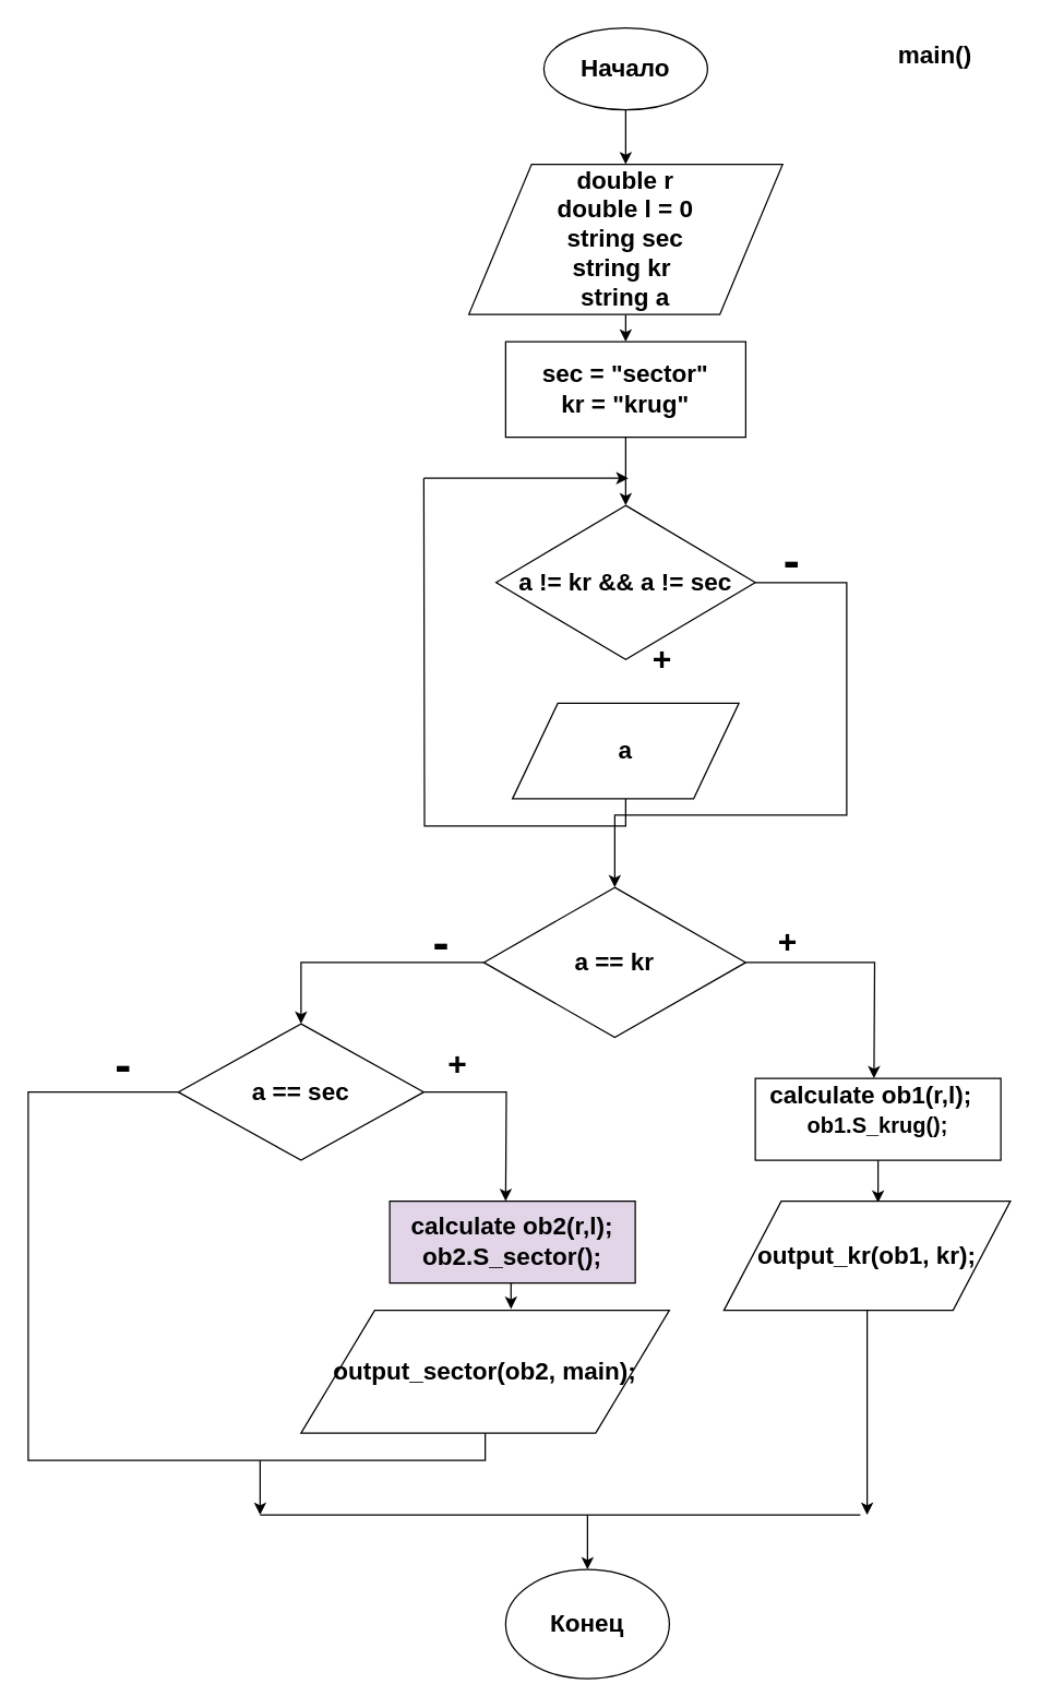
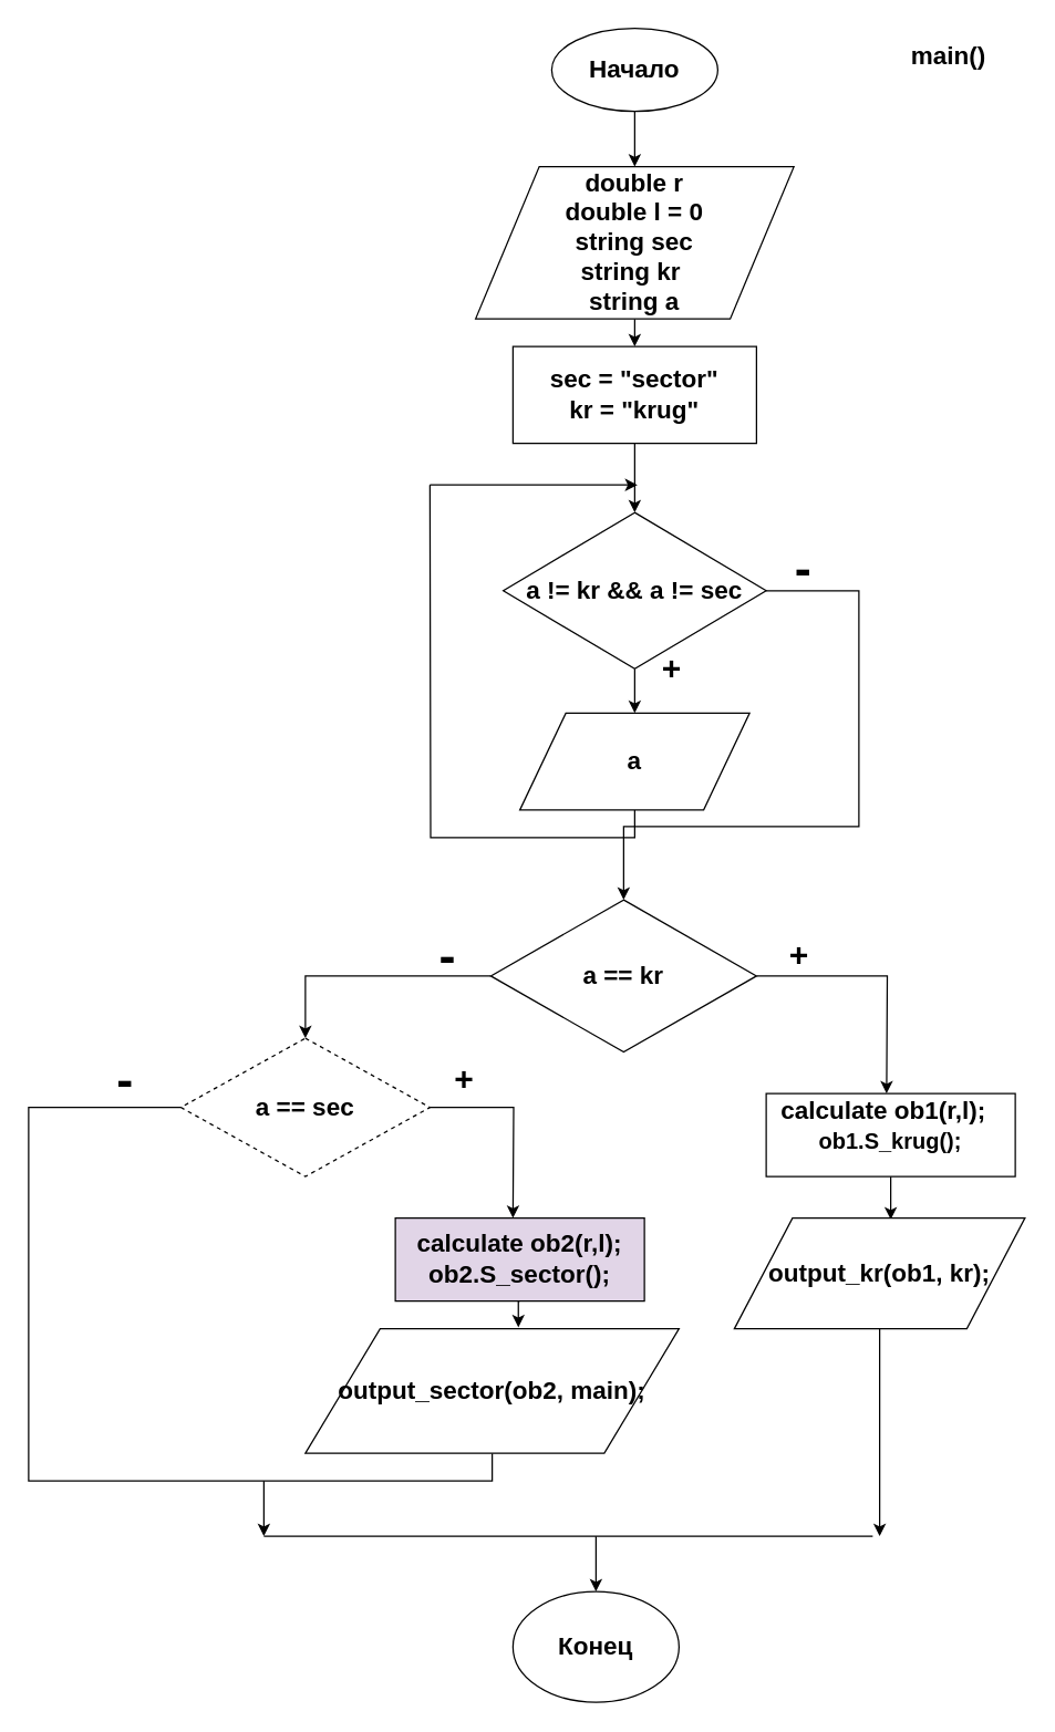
  <mxCell id="0" />
  <mxCell id="1" parent="0" />
  <mxCell id="2" style="edgeStyle=orthogonalEdgeStyle;rounded=0;orthogonalLoop=1;jettySize=auto;html=1;exitX=0.5;exitY=1;exitDx=0;exitDy=0;" edge="1" parent="1" source="3" target="5"><mxGeometry relative="1" as="geometry" /></mxCell>
  <mxCell id="3" value="&lt;b&gt;&lt;font style=&quot;font-size: 18px&quot;&gt;Начало&lt;/font&gt;&lt;/b&gt;" style="ellipse;whiteSpace=wrap;html=1;" vertex="1" parent="1"><mxGeometry x="398" y="20" width="120" height="60" as="geometry" /></mxCell>
  <mxCell id="4" style="edgeStyle=orthogonalEdgeStyle;rounded=0;orthogonalLoop=1;jettySize=auto;html=1;exitX=0.5;exitY=1;exitDx=0;exitDy=0;entryX=0.5;entryY=0;entryDx=0;entryDy=0;" edge="1" parent="1" source="5" target="7"><mxGeometry relative="1" as="geometry" /></mxCell>
  <mxCell id="5" value="&lt;font&gt;&lt;b&gt;&lt;font style=&quot;font-size: 18px&quot;&gt;double r&lt;br&gt;double l = 0&lt;br&gt;string sec&lt;br&gt;string kr&amp;nbsp;&lt;br&gt;string a&lt;/font&gt;&lt;/b&gt;&lt;br&gt;&lt;/font&gt;" style="shape=parallelogram;perimeter=parallelogramPerimeter;whiteSpace=wrap;html=1;" vertex="1" parent="1"><mxGeometry x="343" y="120" width="230" height="110" as="geometry" /></mxCell>
  <mxCell id="6" style="edgeStyle=orthogonalEdgeStyle;rounded=0;orthogonalLoop=1;jettySize=auto;html=1;exitX=0.5;exitY=1;exitDx=0;exitDy=0;" edge="1" parent="1" source="7" target="10"><mxGeometry relative="1" as="geometry" /></mxCell>
  <mxCell id="7" value="&lt;font style=&quot;font-size: 18px&quot;&gt;&lt;b&gt;sec = &quot;sector&quot;&lt;br&gt;kr = &quot;krug&quot;&lt;/b&gt;&lt;/font&gt;" style="rounded=0;whiteSpace=wrap;html=1;" vertex="1" parent="1"><mxGeometry x="370" y="250" width="176" height="70" as="geometry" /></mxCell>
+ <mxCell id="8" style="edgeStyle=orthogonalEdgeStyle;rounded=0;orthogonalLoop=1;jettySize=auto;html=1;exitX=0.5;exitY=1;exitDx=0;exitDy=0;entryX=0.5;entryY=0;entryDx=0;entryDy=0;" edge="1" parent="1" source="10" target="12"><mxGeometry relative="1" as="geometry" /></mxCell>
  <mxCell id="9" style="edgeStyle=orthogonalEdgeStyle;rounded=0;orthogonalLoop=1;jettySize=auto;html=1;exitX=1;exitY=0.5;exitDx=0;exitDy=0;endArrow=classic;endFill=1;" edge="1" parent="1" source="10"><mxGeometry relative="1" as="geometry"><mxPoint x="450" y="650" as="targetPoint" /><Array as="points"><mxPoint x="620" y="427" /><mxPoint x="620" y="597" /><mxPoint x="450" y="597" /></Array></mxGeometry></mxCell>
  <mxCell id="10" value="&lt;b&gt;&lt;font style=&quot;font-size: 18px&quot;&gt;a != kr &amp;amp;&amp;amp; a != sec&lt;/font&gt;&lt;/b&gt;" style="rhombus;whiteSpace=wrap;html=1;" vertex="1" parent="1"><mxGeometry x="363" y="370" width="190" height="113" as="geometry" /></mxCell>
  <mxCell id="11" style="edgeStyle=orthogonalEdgeStyle;rounded=0;orthogonalLoop=1;jettySize=auto;html=1;exitX=0.5;exitY=1;exitDx=0;exitDy=0;endArrow=none;endFill=0;" edge="1" parent="1" source="12"><mxGeometry relative="1" as="geometry"><mxPoint x="310" y="350" as="targetPoint" /></mxGeometry></mxCell>
  <mxCell id="12" value="&lt;b&gt;&lt;font style=&quot;font-size: 18px&quot;&gt;a&lt;/font&gt;&lt;/b&gt;" style="shape=parallelogram;perimeter=parallelogramPerimeter;whiteSpace=wrap;html=1;" vertex="1" parent="1"><mxGeometry x="375" y="515" width="166" height="70" as="geometry" /></mxCell>
  <mxCell id="13" value="" style="endArrow=classic;html=1;" edge="1" parent="1"><mxGeometry width="50" height="50" relative="1" as="geometry"><mxPoint x="310" y="350" as="sourcePoint" /><mxPoint x="460" y="350" as="targetPoint" /></mxGeometry></mxCell>
  <mxCell id="14" style="edgeStyle=orthogonalEdgeStyle;rounded=0;orthogonalLoop=1;jettySize=auto;html=1;exitX=1;exitY=0.5;exitDx=0;exitDy=0;endArrow=classic;endFill=1;" edge="1" parent="1" source="16"><mxGeometry relative="1" as="geometry"><mxPoint x="640" y="790" as="targetPoint" /></mxGeometry></mxCell>
  <mxCell id="15" style="edgeStyle=orthogonalEdgeStyle;rounded=0;orthogonalLoop=1;jettySize=auto;html=1;exitX=0;exitY=0.5;exitDx=0;exitDy=0;entryX=0.5;entryY=0;entryDx=0;entryDy=0;endArrow=classic;endFill=1;" edge="1" parent="1" source="16" target="21"><mxGeometry relative="1" as="geometry" /></mxCell>
  <mxCell id="16" value="&lt;font style=&quot;font-size: 18px&quot;&gt;&lt;b&gt;a == kr&lt;/b&gt;&lt;/font&gt;" style="rhombus;whiteSpace=wrap;html=1;" vertex="1" parent="1"><mxGeometry x="354" y="650" width="192" height="110" as="geometry" /></mxCell>
  <mxCell id="17" style="edgeStyle=orthogonalEdgeStyle;rounded=0;orthogonalLoop=1;jettySize=auto;html=1;exitX=0.5;exitY=1;exitDx=0;exitDy=0;entryX=0.538;entryY=0.013;entryDx=0;entryDy=0;entryPerimeter=0;endArrow=classic;endFill=1;" edge="1" parent="1" source="18" target="23"><mxGeometry relative="1" as="geometry" /></mxCell>
  <mxCell id="18" value="&lt;div&gt;&lt;font style=&quot;font-size: 18px&quot;&gt;&lt;b&gt;calculate ob1(r,l);&amp;nbsp;&amp;nbsp;&lt;/b&gt;&lt;/font&gt;&lt;/div&gt;&lt;div&gt;&lt;font size=&quot;3&quot;&gt;&lt;b&gt;ob1.S_krug();&lt;/b&gt;&lt;/font&gt;&lt;/div&gt;&lt;div&gt;&lt;br&gt;&lt;/div&gt;" style="rounded=0;whiteSpace=wrap;html=1;" vertex="1" parent="1"><mxGeometry x="553" y="790" width="180" height="60" as="geometry" /></mxCell>
  <mxCell id="19" style="edgeStyle=orthogonalEdgeStyle;rounded=0;orthogonalLoop=1;jettySize=auto;html=1;exitX=1;exitY=0.5;exitDx=0;exitDy=0;endArrow=classic;endFill=1;" edge="1" parent="1" source="21"><mxGeometry relative="1" as="geometry"><mxPoint x="370" y="880" as="targetPoint" /></mxGeometry></mxCell>
  <mxCell id="20" style="edgeStyle=orthogonalEdgeStyle;rounded=0;orthogonalLoop=1;jettySize=auto;html=1;exitX=0;exitY=0.5;exitDx=0;exitDy=0;entryX=0.5;entryY=1;entryDx=0;entryDy=0;endArrow=none;endFill=0;" edge="1" parent="1" source="21" target="26"><mxGeometry relative="1" as="geometry"><Array as="points"><mxPoint x="20" y="800" /><mxPoint x="20" y="1070" /><mxPoint x="355" y="1070" /></Array></mxGeometry></mxCell>
- <mxCell id="21" value="&lt;b&gt;&lt;font style=&quot;font-size: 18px&quot;&gt;a == sec&lt;/font&gt;&lt;/b&gt;" style="rhombus;whiteSpace=wrap;html=1;" vertex="1" parent="1"><mxGeometry x="130" y="750" width="180" height="100" as="geometry" /></mxCell>
+ <mxCell id="21" value="&lt;b&gt;&lt;font style=&quot;font-size: 18px&quot;&gt;a == sec&lt;/font&gt;&lt;/b&gt;" style="rhombus;whiteSpace=wrap;html=1;dashed=1;" vertex="1" parent="1"><mxGeometry x="130" y="750" width="180" height="100" as="geometry" /></mxCell>
  <mxCell id="22" style="edgeStyle=orthogonalEdgeStyle;rounded=0;orthogonalLoop=1;jettySize=auto;html=1;exitX=0.5;exitY=1;exitDx=0;exitDy=0;endArrow=classic;endFill=1;" edge="1" parent="1" source="23"><mxGeometry relative="1" as="geometry"><mxPoint x="635" y="1110" as="targetPoint" /></mxGeometry></mxCell>
  <mxCell id="23" value="&lt;font style=&quot;font-size: 18px&quot;&gt;&lt;b&gt;output_kr(ob1, kr);&lt;/b&gt;&lt;/font&gt;" style="shape=parallelogram;perimeter=parallelogramPerimeter;whiteSpace=wrap;html=1;" vertex="1" parent="1"><mxGeometry x="530" y="880" width="210" height="80" as="geometry" /></mxCell>
  <mxCell id="24" style="edgeStyle=orthogonalEdgeStyle;rounded=0;orthogonalLoop=1;jettySize=auto;html=1;exitX=0.5;exitY=1;exitDx=0;exitDy=0;entryX=0.57;entryY=-0.011;entryDx=0;entryDy=0;entryPerimeter=0;endArrow=classic;endFill=1;" edge="1" parent="1" source="25" target="26"><mxGeometry relative="1" as="geometry" /></mxCell>
  <mxCell id="25" value="&lt;div&gt;&lt;div&gt;&lt;span style=&quot;font-size: 18px&quot;&gt;&lt;b&gt;calculate ob2(r,l);&lt;/b&gt;&lt;/span&gt;&lt;/div&gt;&lt;div&gt;&lt;span style=&quot;font-size: 18px&quot;&gt;&lt;b&gt;ob2.S_sector();&lt;/b&gt;&lt;/span&gt;&lt;/div&gt;&lt;/div&gt;" style="rounded=0;whiteSpace=wrap;html=1;fillColor=#e1d5e7;" vertex="1" parent="1"><mxGeometry x="285" y="880" width="180" height="60" as="geometry" /></mxCell>
  <mxCell id="26" value="&lt;span style=&quot;font-size: 18px&quot;&gt;&lt;b&gt;output_sector(ob2, main);&lt;/b&gt;&lt;/span&gt;" style="shape=parallelogram;perimeter=parallelogramPerimeter;whiteSpace=wrap;html=1;" vertex="1" parent="1"><mxGeometry x="220" y="960" width="270" height="90" as="geometry" /></mxCell>
  <mxCell id="27" value="" style="endArrow=classic;html=1;endFill=1;" edge="1" parent="1"><mxGeometry width="50" height="50" relative="1" as="geometry"><mxPoint x="190" y="1070" as="sourcePoint" /><mxPoint x="190" y="1110" as="targetPoint" /></mxGeometry></mxCell>
  <mxCell id="28" value="" style="endArrow=none;html=1;" edge="1" parent="1"><mxGeometry width="50" height="50" relative="1" as="geometry"><mxPoint x="190" y="1110" as="sourcePoint" /><mxPoint x="630" y="1110" as="targetPoint" /></mxGeometry></mxCell>
  <mxCell id="29" value="" style="endArrow=classic;html=1;" edge="1" parent="1"><mxGeometry width="50" height="50" relative="1" as="geometry"><mxPoint x="430" y="1110" as="sourcePoint" /><mxPoint x="430" y="1150" as="targetPoint" /></mxGeometry></mxCell>
  <mxCell id="30" value="&lt;font style=&quot;font-size: 18px&quot;&gt;&lt;b&gt;Конец&lt;/b&gt;&lt;/font&gt;" style="ellipse;whiteSpace=wrap;html=1;" vertex="1" parent="1"><mxGeometry x="370" y="1150" width="120" height="80" as="geometry" /></mxCell>
  <mxCell id="31" value="&lt;b&gt;&lt;font style=&quot;font-size: 24px&quot;&gt;+&lt;/font&gt;&lt;/b&gt;" style="text;html=1;strokeColor=none;fillColor=none;align=center;verticalAlign=middle;whiteSpace=wrap;rounded=0;" vertex="1" parent="1"><mxGeometry x="465" y="473" width="40" height="20" as="geometry" /></mxCell>
  <mxCell id="32" value="&lt;b&gt;&lt;font style=&quot;font-size: 36px&quot;&gt;-&lt;/font&gt;&lt;/b&gt;" style="text;html=1;strokeColor=none;fillColor=none;align=center;verticalAlign=middle;whiteSpace=wrap;rounded=0;" vertex="1" parent="1"><mxGeometry x="560" y="400" width="40" height="20" as="geometry" /></mxCell>
  <mxCell id="33" value="&lt;b&gt;&lt;font style=&quot;font-size: 36px&quot;&gt;-&lt;/font&gt;&lt;/b&gt;" style="text;html=1;strokeColor=none;fillColor=none;align=center;verticalAlign=middle;whiteSpace=wrap;rounded=0;" vertex="1" parent="1"><mxGeometry x="303" y="680" width="40" height="20" as="geometry" /></mxCell>
  <mxCell id="34" value="&lt;b&gt;&lt;font style=&quot;font-size: 36px&quot;&gt;-&lt;/font&gt;&lt;/b&gt;" style="text;html=1;strokeColor=none;fillColor=none;align=center;verticalAlign=middle;whiteSpace=wrap;rounded=0;" vertex="1" parent="1"><mxGeometry x="70" y="770" width="40" height="20" as="geometry" /></mxCell>
  <mxCell id="35" value="&lt;b&gt;&lt;font style=&quot;font-size: 24px&quot;&gt;+&lt;/font&gt;&lt;/b&gt;" style="text;html=1;strokeColor=none;fillColor=none;align=center;verticalAlign=middle;whiteSpace=wrap;rounded=0;" vertex="1" parent="1"><mxGeometry x="557" y="680" width="40" height="20" as="geometry" /></mxCell>
  <mxCell id="36" value="&lt;b&gt;&lt;font style=&quot;font-size: 24px&quot;&gt;+&lt;/font&gt;&lt;/b&gt;" style="text;html=1;strokeColor=none;fillColor=none;align=center;verticalAlign=middle;whiteSpace=wrap;rounded=0;" vertex="1" parent="1"><mxGeometry x="315" y="770" width="40" height="20" as="geometry" /></mxCell>
  <mxCell id="37" value="&lt;font style=&quot;font-size: 18px&quot;&gt;&lt;b&gt;main()&lt;/b&gt;&lt;/font&gt;" style="text;html=1;strokeColor=none;fillColor=none;align=center;verticalAlign=middle;whiteSpace=wrap;rounded=0;" vertex="1" parent="1"><mxGeometry x="650" y="30" width="70" height="20" as="geometry" /></mxCell>
